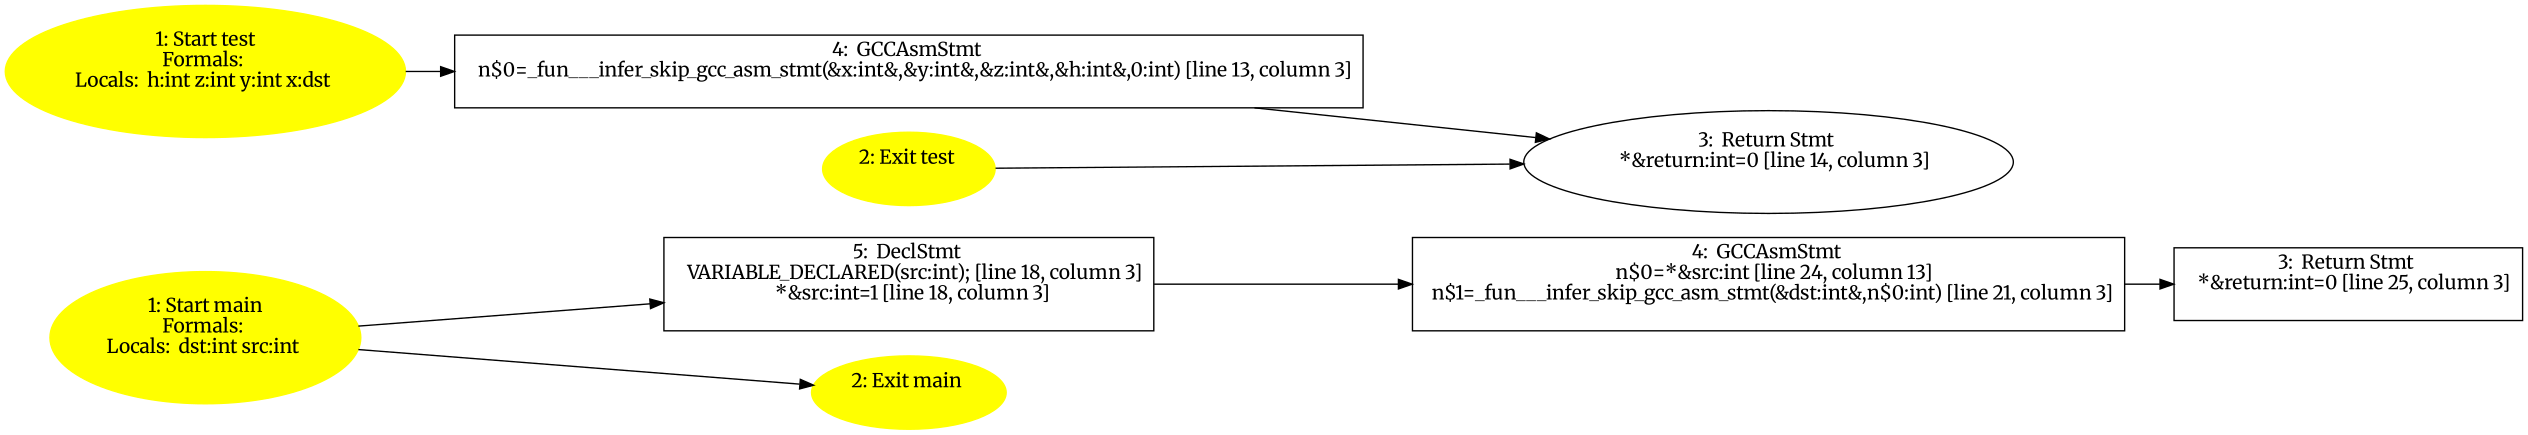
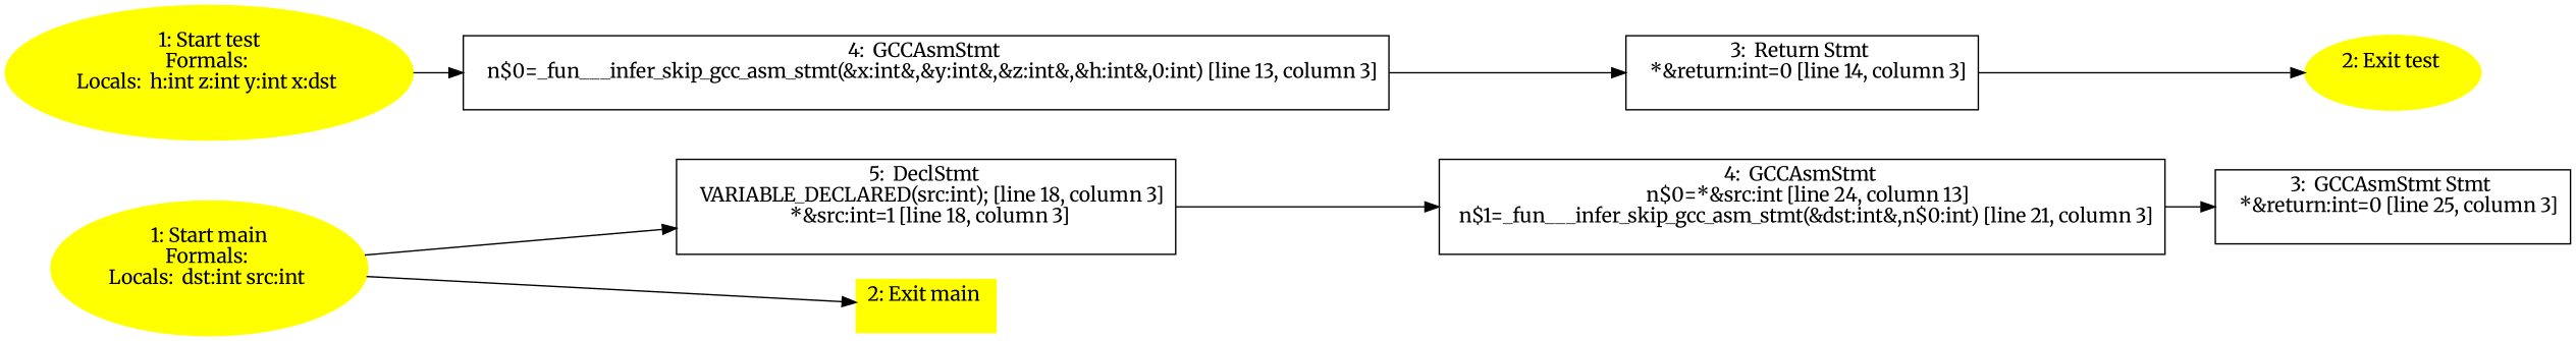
  digraph {
    fontname=Merriweather
    rankdir=LR
    node [fontname=Merriweather shape=box]
    edge [fontname=Merriweather]
    n1 [color=yellow label="1: Start main\nFormals: \nLocals:  dst:int src:int \n  " style=filled shape=""]
    n2 [label="5:  DeclStmt \n   VARIABLE_DECLARED(src:int); [line 18, column 3]\n  *&src:int=1 [line 18, column 3]\n "]
-   n3 [color=yellow label="2: Exit main \n  " style=filled shape=""]
+   n3 [color=yellow label="2: Exit main \n  " style=filled]
    n4 [label="4:  GCCAsmStmt \n   n$0=*&src:int [line 24, column 13]\n  n$1=_fun___infer_skip_gcc_asm_stmt(&dst:int&,n$0:int) [line 21, column 3]\n "]
-   n5 [label="3:  Return Stmt \n   *&return:int=0 [line 25, column 3]\n "]
+   n5 [label="3:  GCCAsmStmt Stmt \n   *&return:int=0 [line 25, column 3]\n "]
    n6 [color=yellow label="1: Start test\nFormals: \nLocals:  h:int z:int y:int x:dst \n  " style=filled shape=""]
    n7 [label="4:  GCCAsmStmt \n   n$0=_fun___infer_skip_gcc_asm_stmt(&x:int&,&y:int&,&z:int&,&h:int&,0:int) [line 13, column 3]\n "]
-   n8 [label="3:  Return Stmt \n   *&return:int=0 [line 14, column 3]\n " shape=ellipse]
+   n8 [label="3:  Return Stmt \n   *&return:int=0 [line 14, column 3]\n "]
    n9 [color=yellow label="2: Exit test \n  " style=filled shape=""]
    n1 -> n2
    n1 -> n3
    n2 -> n4
    n4 -> n5
    n6 -> n7
    n7 -> n8
-   n9 -> n8
+   n8 -> n9
  }
